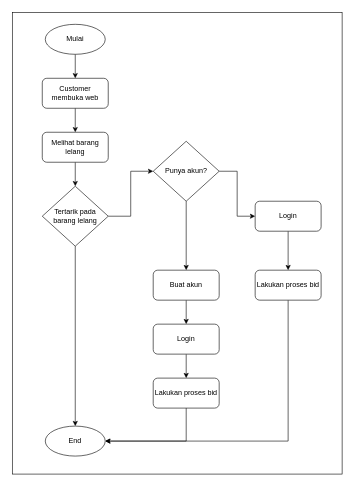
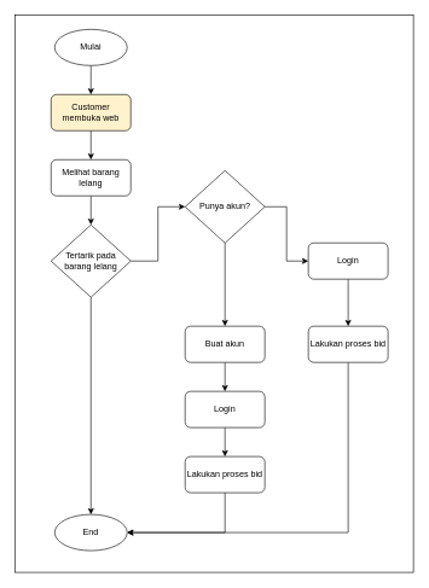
  <mxCell id="0" />
  <mxCell id="1" parent="0" />
  <mxCell id="2" value="" style="rounded=0;whiteSpace=wrap;html=1;" vertex="1" parent="1"><mxGeometry x="20" y="20" width="550" height="770" as="geometry" /></mxCell>
  <mxCell id="3" style="edgeStyle=orthogonalEdgeStyle;rounded=0;orthogonalLoop=1;jettySize=auto;html=1;exitX=0.5;exitY=1;exitDx=0;exitDy=0;entryX=0.5;entryY=0;entryDx=0;entryDy=0;" edge="1" parent="1" source="4" target="8"><mxGeometry relative="1" as="geometry" /></mxCell>
- <mxCell id="4" value="Customer membuka web" style="rounded=1;whiteSpace=wrap;html=1;" vertex="1" parent="1"><mxGeometry x="70" y="130" width="110" height="50" as="geometry" /></mxCell>
+ <mxCell id="4" value="Customer membuka web" style="rounded=1;whiteSpace=wrap;html=1;fillColor=#fff2cc;" vertex="1" parent="1"><mxGeometry x="70" y="130" width="110" height="50" as="geometry" /></mxCell>
  <mxCell id="5" style="edgeStyle=orthogonalEdgeStyle;rounded=0;orthogonalLoop=1;jettySize=auto;html=1;entryX=0.5;entryY=0;entryDx=0;entryDy=0;" edge="1" parent="1" source="6" target="4"><mxGeometry relative="1" as="geometry" /></mxCell>
  <mxCell id="6" value="Mulai" style="ellipse;whiteSpace=wrap;html=1;" vertex="1" parent="1"><mxGeometry x="75" y="40" width="100" height="50" as="geometry" /></mxCell>
  <mxCell id="7" style="edgeStyle=orthogonalEdgeStyle;rounded=0;orthogonalLoop=1;jettySize=auto;html=1;exitX=0.5;exitY=1;exitDx=0;exitDy=0;entryX=0.5;entryY=0;entryDx=0;entryDy=0;" edge="1" parent="1" source="8" target="11"><mxGeometry relative="1" as="geometry" /></mxCell>
  <mxCell id="8" value="Melihat barang lelang" style="rounded=1;whiteSpace=wrap;html=1;" vertex="1" parent="1"><mxGeometry x="70" y="220" width="110" height="50" as="geometry" /></mxCell>
  <mxCell id="9" style="edgeStyle=orthogonalEdgeStyle;rounded=0;orthogonalLoop=1;jettySize=auto;html=1;exitX=1;exitY=0.5;exitDx=0;exitDy=0;entryX=0;entryY=0.5;entryDx=0;entryDy=0;" edge="1" parent="1" source="11" target="16"><mxGeometry relative="1" as="geometry" /></mxCell>
  <mxCell id="10" style="edgeStyle=orthogonalEdgeStyle;rounded=0;orthogonalLoop=1;jettySize=auto;html=1;entryX=0.5;entryY=0;entryDx=0;entryDy=0;" edge="1" parent="1" source="11" target="25"><mxGeometry relative="1" as="geometry" /></mxCell>
  <mxCell id="11" value="Tertarik pada barang lelang" style="rhombus;whiteSpace=wrap;html=1;" vertex="1" parent="1"><mxGeometry x="70" y="310" width="110" height="100" as="geometry" /></mxCell>
  <mxCell id="12" style="edgeStyle=orthogonalEdgeStyle;rounded=0;orthogonalLoop=1;jettySize=auto;html=1;" edge="1" parent="1" source="13" target="18"><mxGeometry relative="1" as="geometry" /></mxCell>
  <mxCell id="13" value="Login" style="rounded=1;whiteSpace=wrap;html=1;" vertex="1" parent="1"><mxGeometry x="425" y="335" width="110" height="50" as="geometry" /></mxCell>
  <mxCell id="14" style="edgeStyle=orthogonalEdgeStyle;rounded=0;orthogonalLoop=1;jettySize=auto;html=1;entryX=0;entryY=0.5;entryDx=0;entryDy=0;" edge="1" parent="1" source="16" target="13"><mxGeometry relative="1" as="geometry" /></mxCell>
  <mxCell id="15" style="edgeStyle=orthogonalEdgeStyle;rounded=0;orthogonalLoop=1;jettySize=auto;html=1;entryX=0.5;entryY=0;entryDx=0;entryDy=0;" edge="1" parent="1" source="16" target="20"><mxGeometry relative="1" as="geometry" /></mxCell>
  <mxCell id="16" value="Punya akun?" style="rhombus;whiteSpace=wrap;html=1;" vertex="1" parent="1"><mxGeometry x="255" y="235" width="110" height="100" as="geometry" /></mxCell>
  <mxCell id="17" style="edgeStyle=orthogonalEdgeStyle;rounded=0;orthogonalLoop=1;jettySize=auto;html=1;entryX=1;entryY=0.5;entryDx=0;entryDy=0;" edge="1" parent="1" source="18" target="25"><mxGeometry relative="1" as="geometry"><Array as="points"><mxPoint x="480" y="735" /></Array></mxGeometry></mxCell>
  <mxCell id="18" value="Lakukan proses bid" style="rounded=1;whiteSpace=wrap;html=1;" vertex="1" parent="1"><mxGeometry x="425" y="450" width="110" height="50" as="geometry" /></mxCell>
  <mxCell id="19" style="edgeStyle=orthogonalEdgeStyle;rounded=0;orthogonalLoop=1;jettySize=auto;html=1;entryX=0.5;entryY=0;entryDx=0;entryDy=0;" edge="1" parent="1" source="20" target="22"><mxGeometry relative="1" as="geometry" /></mxCell>
  <mxCell id="20" value="Buat akun" style="rounded=1;whiteSpace=wrap;html=1;" vertex="1" parent="1"><mxGeometry x="255" y="450" width="110" height="50" as="geometry" /></mxCell>
  <mxCell id="21" style="edgeStyle=orthogonalEdgeStyle;rounded=0;orthogonalLoop=1;jettySize=auto;html=1;entryX=0.5;entryY=0;entryDx=0;entryDy=0;" edge="1" parent="1" source="22" target="24"><mxGeometry relative="1" as="geometry" /></mxCell>
  <mxCell id="22" value="Login" style="rounded=1;whiteSpace=wrap;html=1;" vertex="1" parent="1"><mxGeometry x="255" y="540" width="110" height="50" as="geometry" /></mxCell>
  <mxCell id="23" style="edgeStyle=orthogonalEdgeStyle;rounded=0;orthogonalLoop=1;jettySize=auto;html=1;entryX=1;entryY=0.5;entryDx=0;entryDy=0;" edge="1" parent="1" source="24" target="25"><mxGeometry relative="1" as="geometry"><Array as="points"><mxPoint x="310" y="735" /></Array></mxGeometry></mxCell>
  <mxCell id="24" value="Lakukan proses bid" style="rounded=1;whiteSpace=wrap;html=1;" vertex="1" parent="1"><mxGeometry x="255" y="630" width="110" height="50" as="geometry" /></mxCell>
  <mxCell id="25" value="End" style="ellipse;whiteSpace=wrap;html=1;" vertex="1" parent="1"><mxGeometry x="75" y="710" width="100" height="50" as="geometry" /></mxCell>
